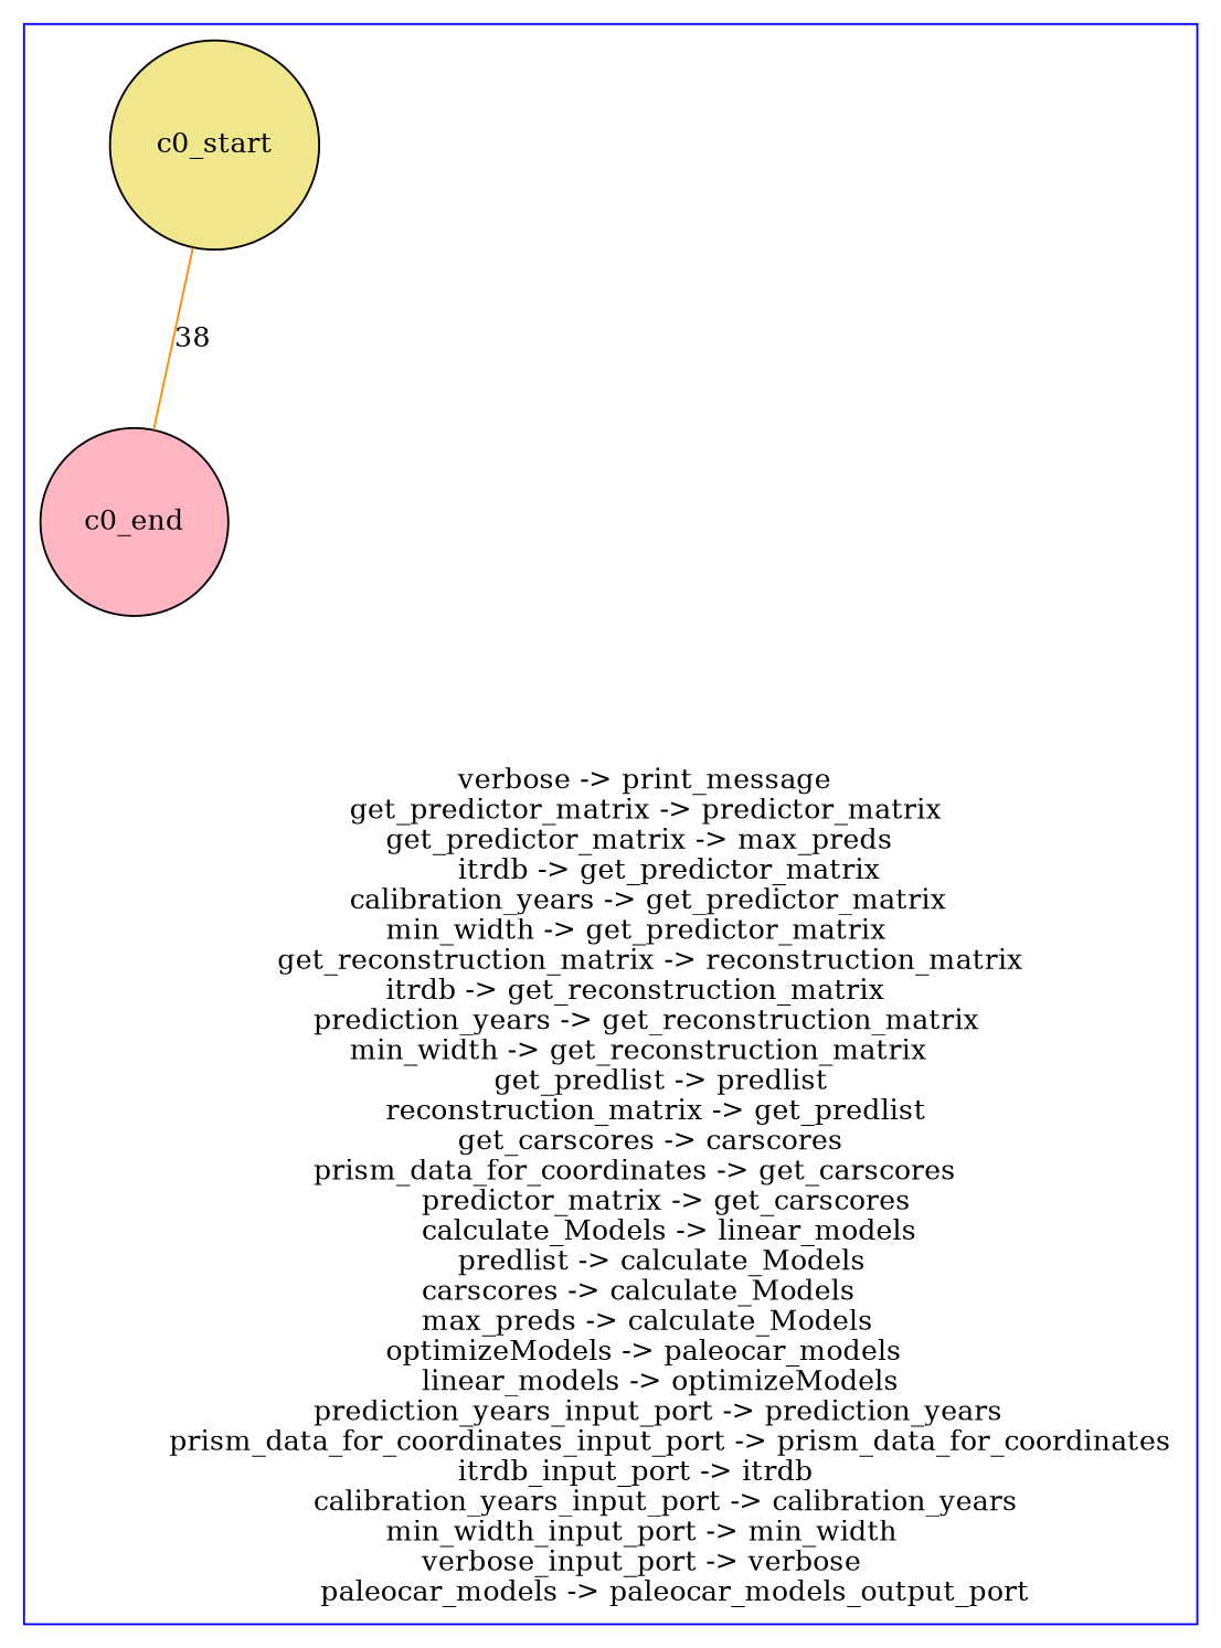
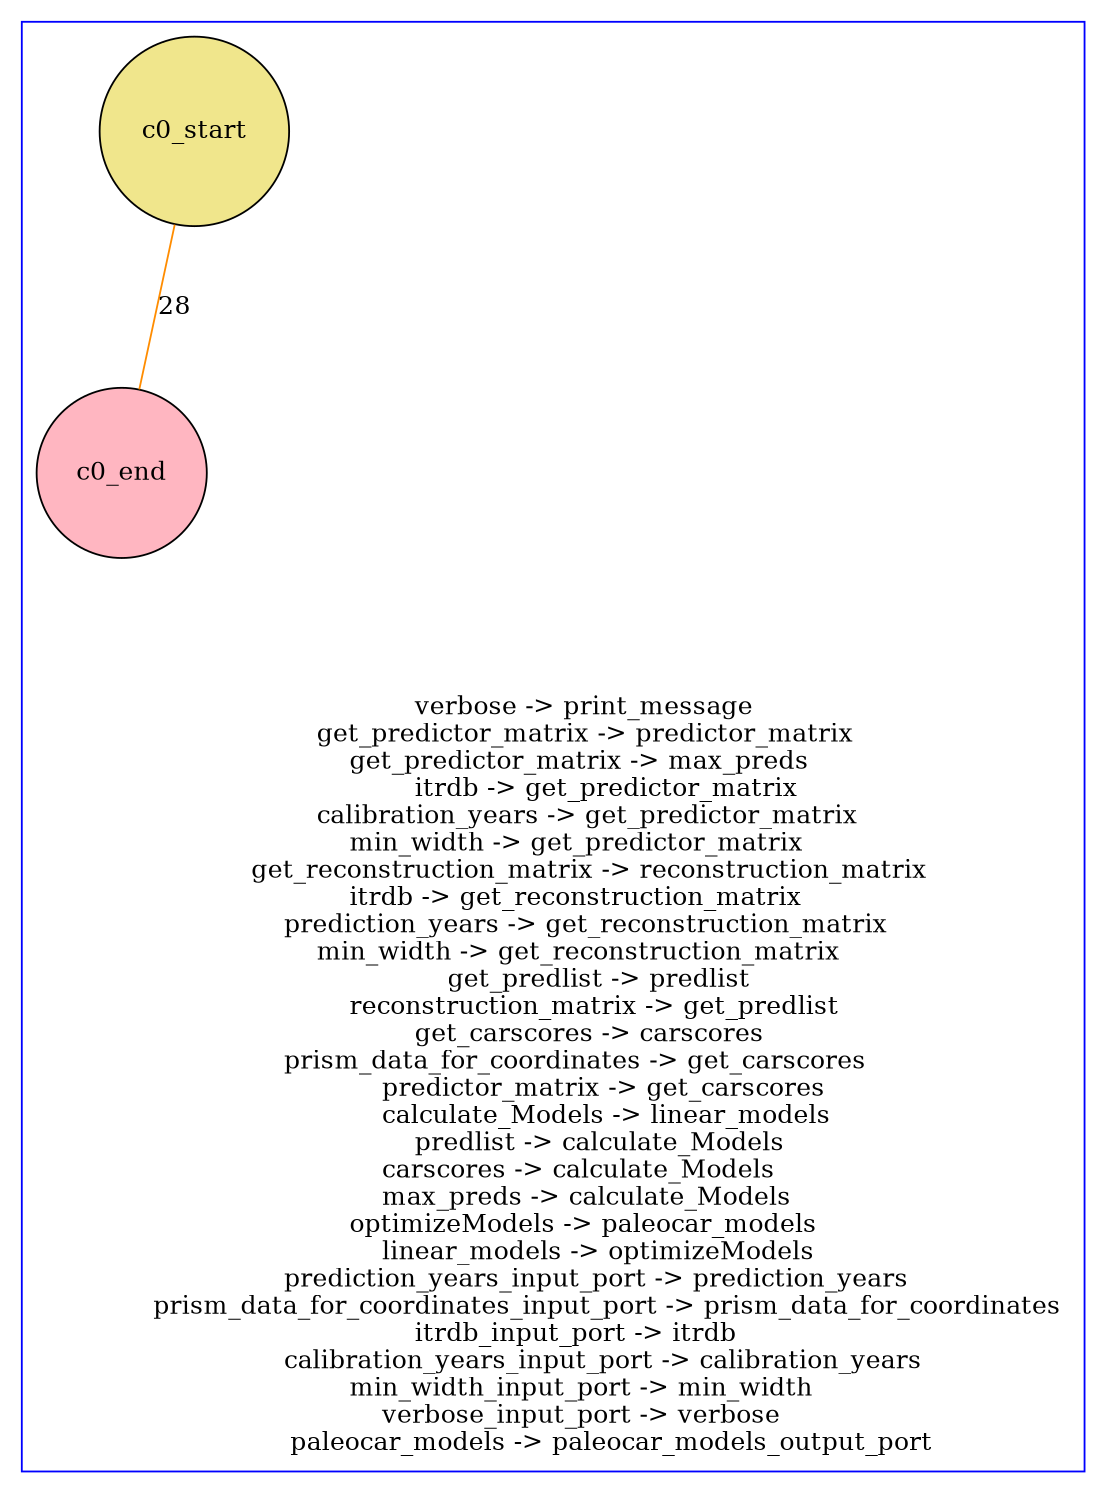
  digraph {
    node [shape=circle style=filled]
    edge [dir=none labeldistance=1.5 minlen=2]
    c0_start [width=.25 fillcolor=khaki]
    c0_end [width=.25 fillcolor=lightpink]
    c0 [style=invis width=.25]
    subgraph cluster_1 {
      color=blue
      c0_start
      c0_end
      c0
    }
-   c0_start -> c0_end [attr=default label=38 color=darkorange]
+   c0_start -> c0_end [attr=default label=28 color=darkorange]
    c0_start -> c0 [style=invis]
    c0_end -> c0 [style=invis]
    c0 -> c0 [color=transparent label="verbose -> print_message	\nget_predictor_matrix -> predictor_matrix	\nget_predictor_matrix -> max_preds	\nitrdb -> get_predictor_matrix	\ncalibration_years -> get_predictor_matrix	\nmin_width -> get_predictor_matrix	\nget_reconstruction_matrix -> reconstruction_matrix	\nitrdb -> get_reconstruction_matrix	\nprediction_years -> get_reconstruction_matrix	\nmin_width -> get_reconstruction_matrix	\nget_predlist -> predlist	\nreconstruction_matrix -> get_predlist	\nget_carscores -> carscores	\nprism_data_for_coordinates -> get_carscores	\npredictor_matrix -> get_carscores	\ncalculate_Models -> linear_models	\npredlist -> calculate_Models	\ncarscores -> calculate_Models	\nmax_preds -> calculate_Models	\noptimizeModels -> paleocar_models	\nlinear_models -> optimizeModels	\nprediction_years_input_port -> prediction_years	\nprism_data_for_coordinates_input_port -> prism_data_for_coordinates	\nitrdb_input_port -> itrdb	\ncalibration_years_input_port -> calibration_years	\nmin_width_input_port -> min_width	\nverbose_input_port -> verbose	\npaleocar_models -> paleocar_models_output_port" labelangle=270]
  }
